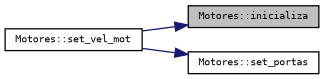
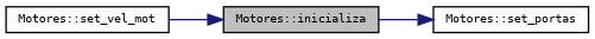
  digraph {
    rankdir=LR
    node [color=black fontname=DejaVuSansMono fontsize=8 shape=record]
    edge [color=midnightblue fontname=DejaVuSansMono fontsize=8 labelfontname=DejaVuSansMono labelfontsize=8 style=solid]
    n1 [fillcolor=grey75 fontcolor=black height=0.2 label="Motores::inicializa" style=filled width=0.4]
    n2 [height=0.2 label="Motores::set_portas" width=0.4]
    n3 [height=0.2 label="Motores::set_vel_mot" width=0.4]
-   n3 -> n2
+   n1 -> n2
    n3 -> n1
  }
